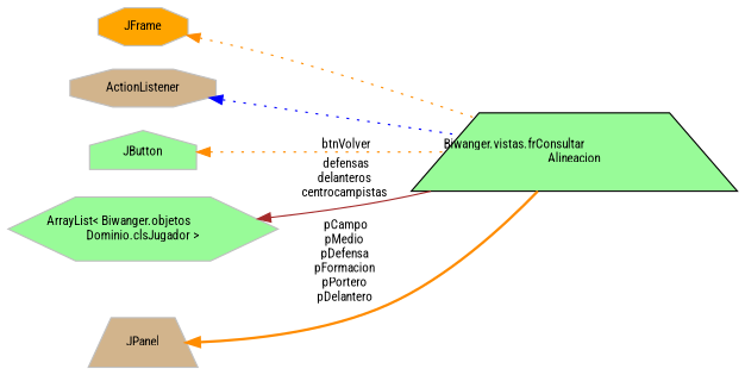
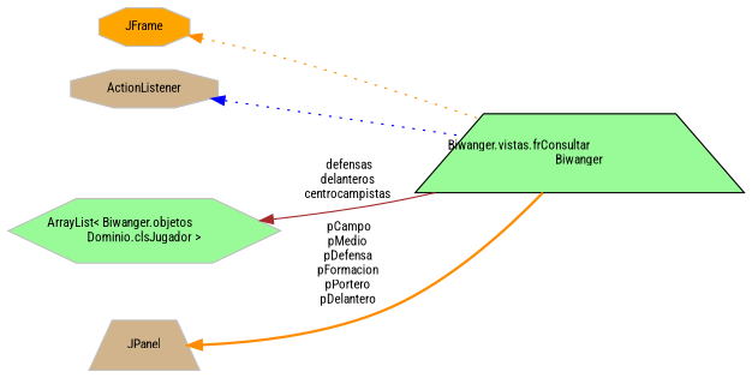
  digraph {
    fontname="Roboto Condensed"
    rankdir=LR
    node [color=grey75 fillcolor=palegreen fontname="Roboto Condensed" fontsize=10 shape=trapezium style=filled]
    edge [color=darkorange dir=back fontname="Roboto Condensed" fontsize=10 labelfontname=Helvetica labelfontsize=10 style=dotted]
-   n1 [color=black fontcolor=black height=0.2 label="Biwanger.vistas.frConsultar\lAlineacion" width=0.4]
+   n1 [color=black fontcolor=black height=0.2 label="Biwanger.vistas.frConsultar\lBiwanger" width=0.4]
    n2 [fillcolor=orange height=0.2 label=JFrame shape=octagon width=0.4]
    n3 [fillcolor=tan height=0.2 label=ActionListener shape=octagon width=0.4]
-   n4 [height=0.2 label=JButton shape=house width=0.4]
    n5 [height=0.2 label="ArrayList\< Biwanger.objetos\lDominio.clsJugador \>" shape=hexagon width=0.4]
    n6 [fillcolor=tan height=0.2 label=JPanel width=0.4]
    n2 -> n1
    n3 -> n1 [color=blue]
-   n4 -> n1 [label=" btnVolver"]
    n5 -> n1 [color=brown label=" defensas\ndelanteros\ncentrocampistas" style=solid]
    n6 -> n1 [label=" pCampo\npMedio\npDefensa\npFormacion\npPortero\npDelantero" style=bold]
  }
